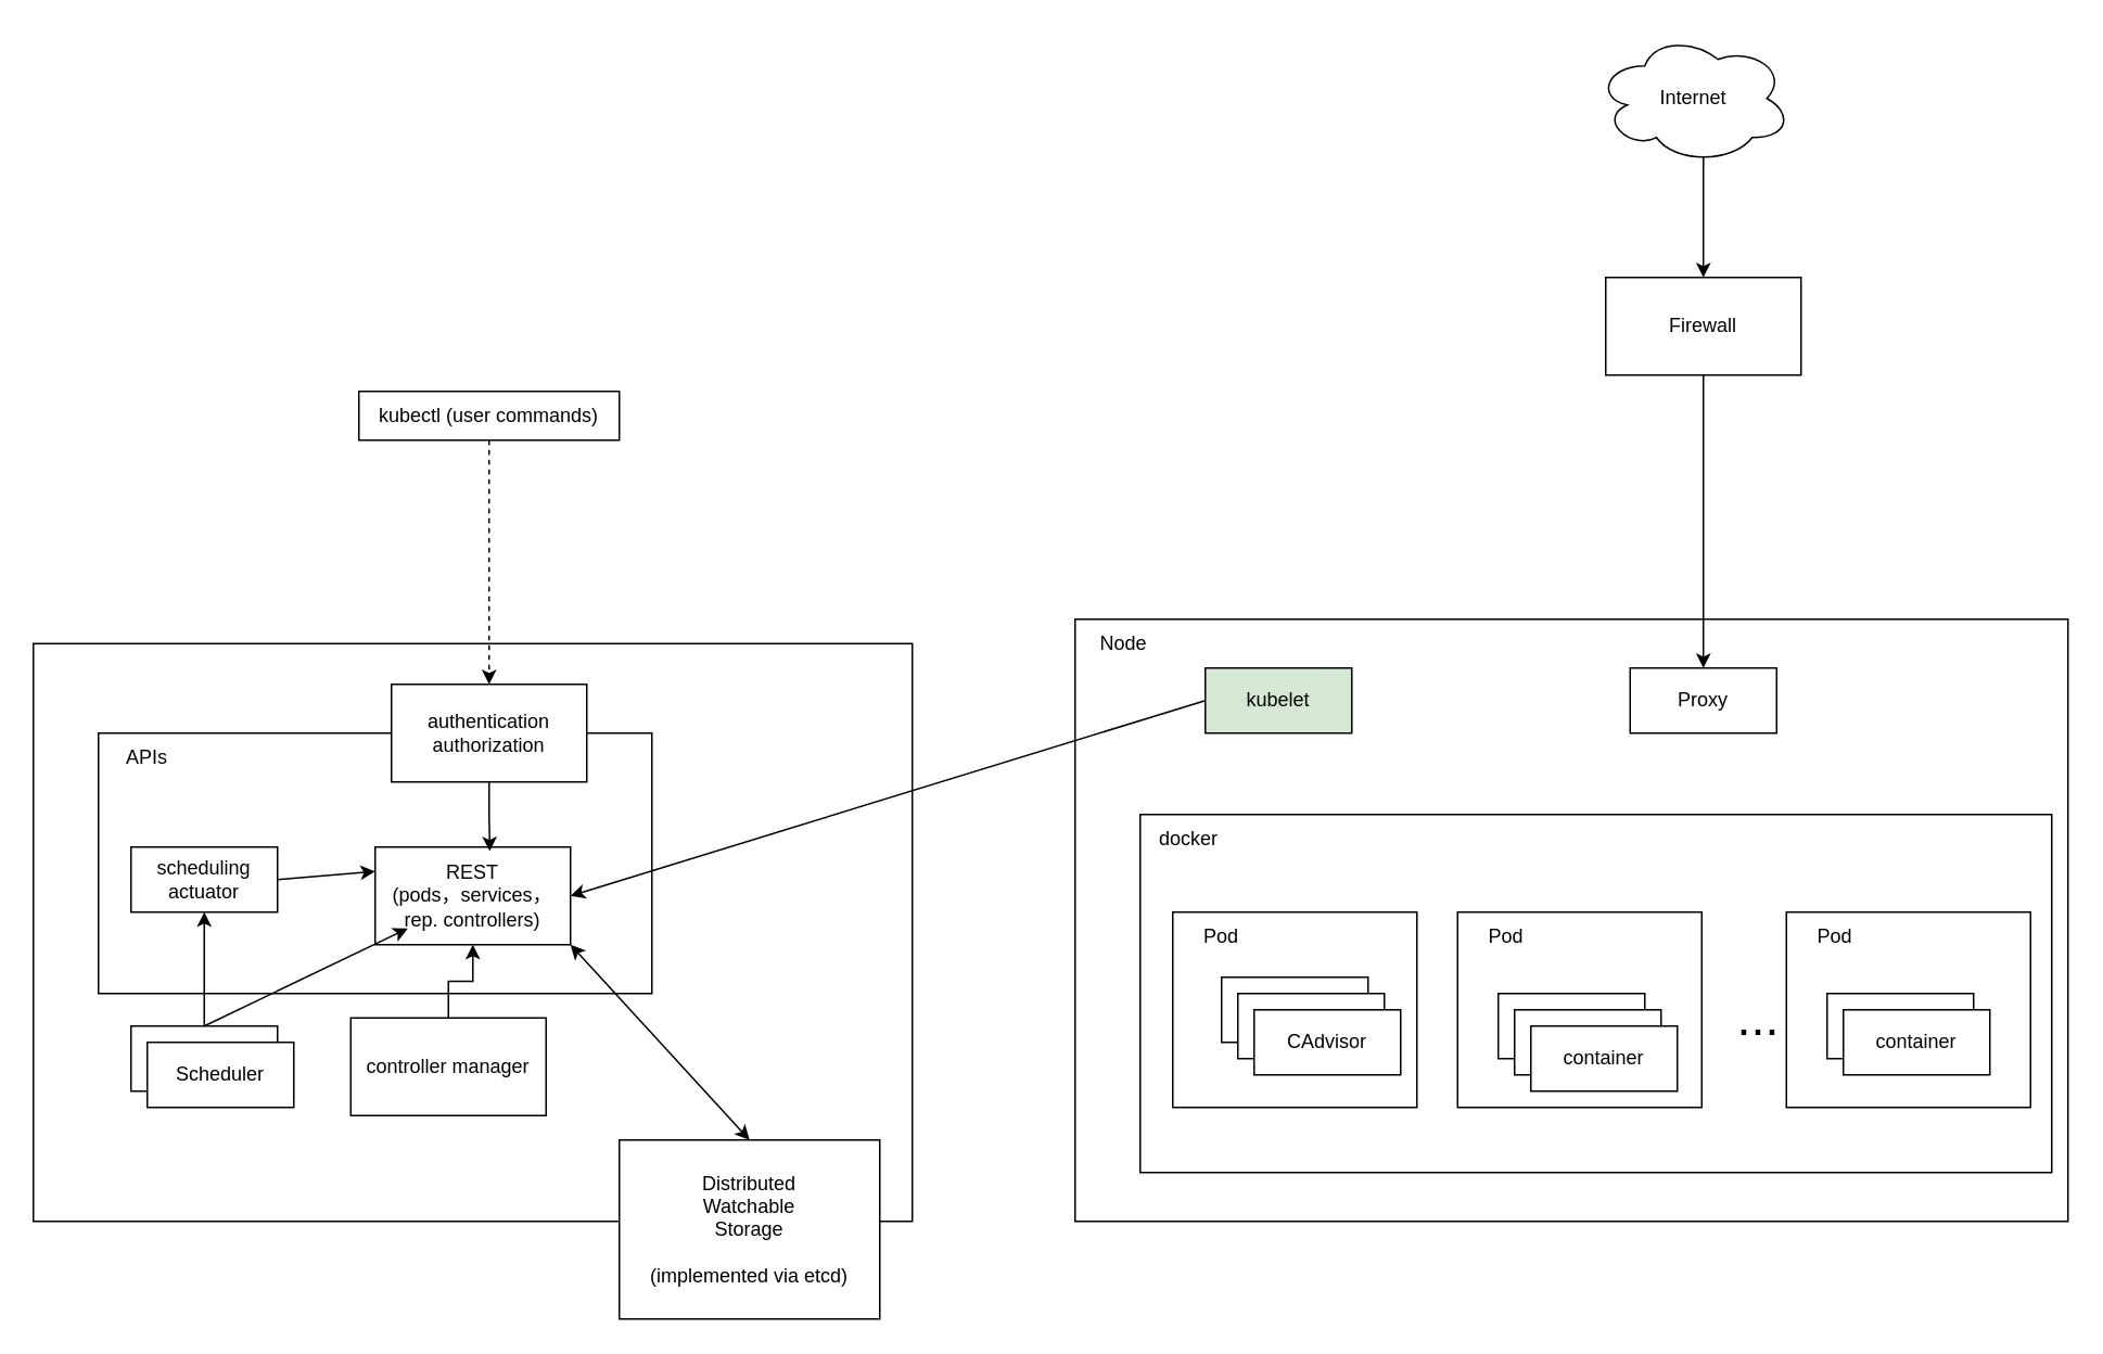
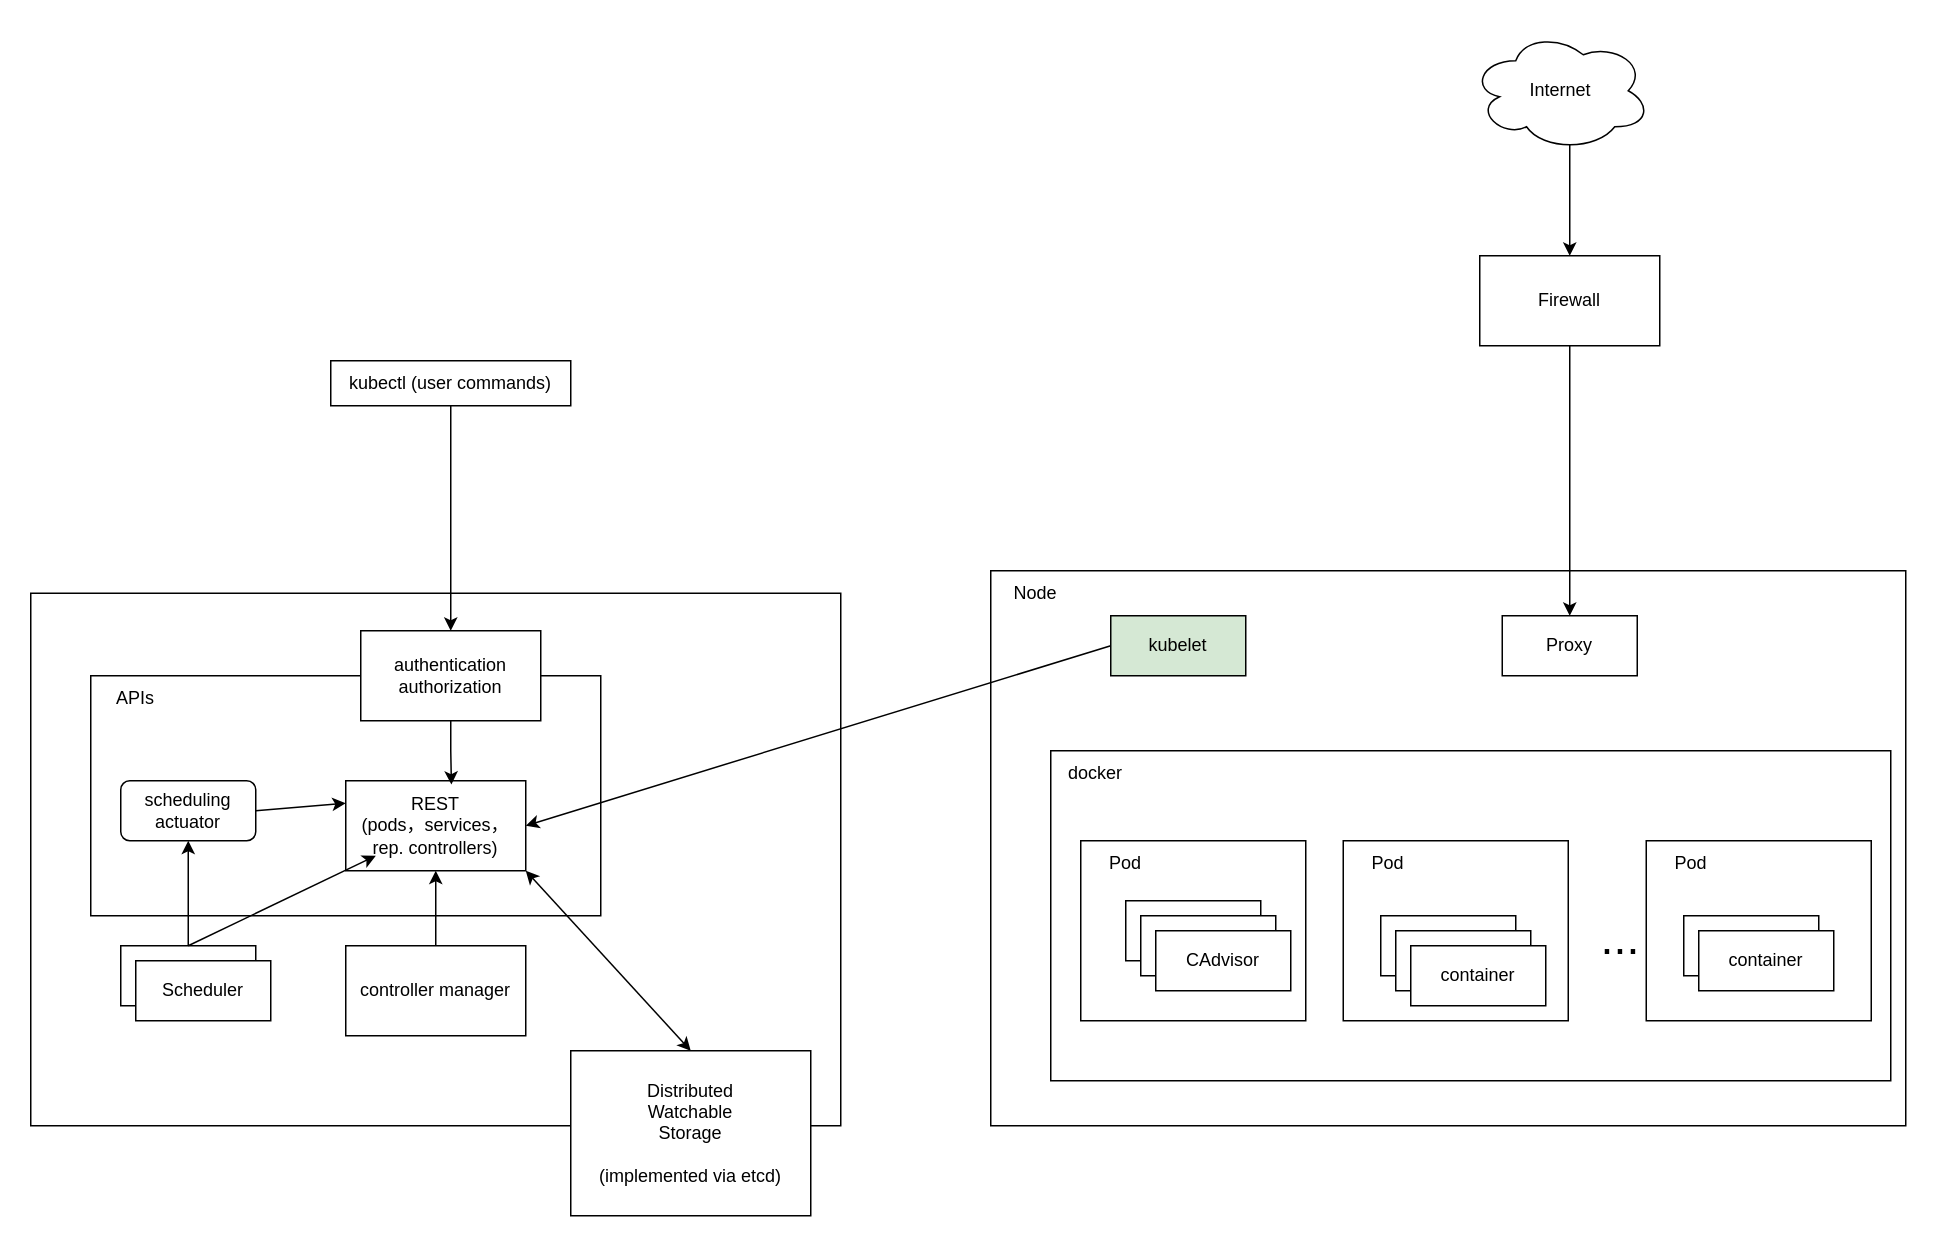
  <mxCell id="0" />
  <mxCell id="1" parent="0" />
  <mxCell id="2" value="" style="rounded=0;whiteSpace=wrap;html=1;" parent="1" vertex="1"><mxGeometry x="660" y="380" width="610" height="370" as="geometry" /></mxCell>
  <mxCell id="3" value="Node" style="text;html=1;align=center;verticalAlign=middle;whiteSpace=wrap;rounded=0;" parent="1" vertex="1"><mxGeometry x="660" y="380" width="60" height="30" as="geometry" /></mxCell>
  <mxCell id="4" value="" style="rounded=0;whiteSpace=wrap;html=1;" parent="1" vertex="1"><mxGeometry x="700" y="500" width="560" height="220" as="geometry" /></mxCell>
  <mxCell id="5" value="docker" style="text;html=1;align=center;verticalAlign=middle;whiteSpace=wrap;rounded=0;" parent="1" vertex="1"><mxGeometry x="700" y="500" width="60" height="30" as="geometry" /></mxCell>
  <mxCell id="6" value="" style="rounded=0;whiteSpace=wrap;html=1;" parent="1" vertex="1"><mxGeometry x="720" y="560" width="150" height="120" as="geometry" /></mxCell>
  <mxCell id="7" value="Pod" style="text;html=1;align=center;verticalAlign=middle;whiteSpace=wrap;rounded=0;" parent="1" vertex="1"><mxGeometry x="720" y="560" width="60" height="30" as="geometry" /></mxCell>
  <mxCell id="8" value="CAdvisor" style="rounded=0;whiteSpace=wrap;html=1;" parent="1" vertex="1"><mxGeometry x="750" y="600" width="90" height="40" as="geometry" /></mxCell>
  <mxCell id="9" value="CAdvisor" style="rounded=0;whiteSpace=wrap;html=1;" parent="1" vertex="1"><mxGeometry x="760" y="610" width="90" height="40" as="geometry" /></mxCell>
  <mxCell id="10" value="CAdvisor" style="rounded=0;whiteSpace=wrap;html=1;" parent="1" vertex="1"><mxGeometry x="770" y="620" width="90" height="40" as="geometry" /></mxCell>
  <mxCell id="11" value="" style="rounded=0;whiteSpace=wrap;html=1;" parent="1" vertex="1"><mxGeometry x="895" y="560" width="150" height="120" as="geometry" /></mxCell>
  <mxCell id="12" value="container" style="rounded=0;whiteSpace=wrap;html=1;" parent="1" vertex="1"><mxGeometry x="920" y="610" width="90" height="40" as="geometry" /></mxCell>
  <mxCell id="13" value="container" style="rounded=0;whiteSpace=wrap;html=1;" parent="1" vertex="1"><mxGeometry x="930" y="620" width="90" height="40" as="geometry" /></mxCell>
  <mxCell id="14" value="container" style="rounded=0;whiteSpace=wrap;html=1;" parent="1" vertex="1"><mxGeometry x="940" y="630" width="90" height="40" as="geometry" /></mxCell>
  <mxCell id="15" value="Pod" style="text;html=1;align=center;verticalAlign=middle;whiteSpace=wrap;rounded=0;" parent="1" vertex="1"><mxGeometry x="895" y="560" width="60" height="30" as="geometry" /></mxCell>
  <mxCell id="16" value="&lt;font style=&quot;font-size: 31px;&quot;&gt;...&lt;/font&gt;" style="text;html=1;align=center;verticalAlign=middle;whiteSpace=wrap;rounded=0;" parent="1" vertex="1"><mxGeometry x="1050" y="610" width="60" height="30" as="geometry" /></mxCell>
  <mxCell id="17" value="" style="rounded=0;whiteSpace=wrap;html=1;" parent="1" vertex="1"><mxGeometry x="1097" y="560" width="150" height="120" as="geometry" /></mxCell>
  <mxCell id="18" value="container" style="rounded=0;whiteSpace=wrap;html=1;" parent="1" vertex="1"><mxGeometry x="1122" y="610" width="90" height="40" as="geometry" /></mxCell>
  <mxCell id="19" value="container" style="rounded=0;whiteSpace=wrap;html=1;" parent="1" vertex="1"><mxGeometry x="1132" y="620" width="90" height="40" as="geometry" /></mxCell>
  <mxCell id="20" value="Pod" style="text;html=1;align=center;verticalAlign=middle;whiteSpace=wrap;rounded=0;" parent="1" vertex="1"><mxGeometry x="1097" y="560" width="60" height="30" as="geometry" /></mxCell>
  <mxCell id="21" value="kubelet" style="rounded=0;whiteSpace=wrap;html=1;fillColor=#d5e8d4;" parent="1" vertex="1"><mxGeometry x="740" y="410" width="90" height="40" as="geometry" /></mxCell>
  <mxCell id="22" value="Proxy" style="rounded=0;whiteSpace=wrap;html=1;" parent="1" vertex="1"><mxGeometry x="1001" y="410" width="90" height="40" as="geometry" /></mxCell>
  <mxCell id="23" value="" style="rounded=0;whiteSpace=wrap;html=1;" parent="1" vertex="1"><mxGeometry x="20" y="395" width="540" height="355" as="geometry" /></mxCell>
  <mxCell id="24" value="" style="rounded=0;whiteSpace=wrap;html=1;" parent="1" vertex="1"><mxGeometry x="60" y="450" width="340" height="160" as="geometry" /></mxCell>
  <mxCell id="25" value="APIs" style="text;html=1;align=center;verticalAlign=middle;whiteSpace=wrap;rounded=0;" parent="1" vertex="1"><mxGeometry x="60" y="450" width="60" height="30" as="geometry" /></mxCell>
  <mxCell id="26" style="edgeStyle=orthogonalEdgeStyle;rounded=0;orthogonalLoop=1;jettySize=auto;html=1;exitX=0.5;exitY=0;exitDx=0;exitDy=0;" parent="1" source="27" target="34" edge="1"><mxGeometry relative="1" as="geometry" /></mxCell>
- <mxCell id="27" value="controller manager" style="rounded=0;whiteSpace=wrap;html=1;" parent="1" vertex="1"><mxGeometry x="215" y="625" width="120" height="60" as="geometry" /></mxCell>
+ <mxCell id="27" value="controller manager" style="rounded=0;whiteSpace=wrap;html=1;" parent="1" vertex="1"><mxGeometry x="230" y="630" width="120" height="60" as="geometry" /></mxCell>
  <mxCell id="28" style="edgeStyle=orthogonalEdgeStyle;rounded=0;orthogonalLoop=1;jettySize=auto;html=1;exitX=0.5;exitY=0;exitDx=0;exitDy=0;entryX=0.5;entryY=1;entryDx=0;entryDy=0;" parent="1" source="29" target="32" edge="1"><mxGeometry relative="1" as="geometry" /></mxCell>
  <mxCell id="29" value="Scheduler" style="rounded=0;whiteSpace=wrap;html=1;" parent="1" vertex="1"><mxGeometry x="80" y="630" width="90" height="40" as="geometry" /></mxCell>
  <mxCell id="30" value="Scheduler" style="rounded=0;whiteSpace=wrap;html=1;" parent="1" vertex="1"><mxGeometry x="90" y="640" width="90" height="40" as="geometry" /></mxCell>
  <mxCell id="31" style="rounded=0;orthogonalLoop=1;jettySize=auto;html=1;exitX=1;exitY=0.5;exitDx=0;exitDy=0;entryX=0;entryY=0.25;entryDx=0;entryDy=0;" parent="1" source="32" target="34" edge="1"><mxGeometry relative="1" as="geometry" /></mxCell>
- <mxCell id="32" value="scheduling&lt;div&gt;actuator&lt;/div&gt;" style="rounded=0;whiteSpace=wrap;html=1;" parent="1" vertex="1"><mxGeometry x="80" y="520" width="90" height="40" as="geometry" /></mxCell>
+ <mxCell id="32" value="scheduling&lt;div&gt;actuator&lt;/div&gt;" style="whiteSpace=wrap;html=1;rounded=1;" parent="1" vertex="1"><mxGeometry x="80" y="520" width="90" height="40" as="geometry" /></mxCell>
  <mxCell id="33" style="rounded=0;orthogonalLoop=1;jettySize=auto;html=1;exitX=1;exitY=1;exitDx=0;exitDy=0;entryX=0.5;entryY=0;entryDx=0;entryDy=0;startArrow=classic;startFill=1;" parent="1" source="34" target="36" edge="1"><mxGeometry relative="1" as="geometry" /></mxCell>
  <mxCell id="34" value="REST&lt;div&gt;(pods，services，&lt;/div&gt;&lt;div&gt;rep. controllers)&lt;/div&gt;" style="rounded=0;whiteSpace=wrap;html=1;" parent="1" vertex="1"><mxGeometry x="230" y="520" width="120" height="60" as="geometry" /></mxCell>
  <mxCell id="35" value="authentication&lt;div&gt;authorization&lt;/div&gt;" style="rounded=0;whiteSpace=wrap;html=1;" parent="1" vertex="1"><mxGeometry x="240" y="420" width="120" height="60" as="geometry" /></mxCell>
  <mxCell id="36" value="Distributed&lt;div&gt;Watchable&lt;/div&gt;&lt;div&gt;Storage&lt;/div&gt;&lt;div&gt;&lt;br&gt;&lt;/div&gt;&lt;div&gt;(implemented via etcd)&lt;/div&gt;" style="rounded=0;whiteSpace=wrap;html=1;" parent="1" vertex="1"><mxGeometry x="380" y="700" width="160" height="110" as="geometry" /></mxCell>
- <mxCell id="37" style="edgeStyle=orthogonalEdgeStyle;rounded=0;orthogonalLoop=1;jettySize=auto;html=1;exitX=0.5;exitY=1;exitDx=0;exitDy=0;entryX=0.5;entryY=0;entryDx=0;entryDy=0;dashed=1;" parent="1" source="38" target="35" edge="1"><mxGeometry relative="1" as="geometry" /></mxCell>
+ <mxCell id="37" style="edgeStyle=orthogonalEdgeStyle;rounded=0;orthogonalLoop=1;jettySize=auto;html=1;exitX=0.5;exitY=1;exitDx=0;exitDy=0;entryX=0.5;entryY=0;entryDx=0;entryDy=0;" parent="1" source="38" target="35" edge="1"><mxGeometry relative="1" as="geometry" /></mxCell>
  <mxCell id="38" value="kubectl (user commands)" style="rounded=0;whiteSpace=wrap;html=1;" parent="1" vertex="1"><mxGeometry x="220" y="240" width="160" height="30" as="geometry" /></mxCell>
  <mxCell id="39" style="rounded=0;orthogonalLoop=1;jettySize=auto;html=1;exitX=0.5;exitY=0;exitDx=0;exitDy=0;entryX=0.167;entryY=0.833;entryDx=0;entryDy=0;entryPerimeter=0;" parent="1" source="29" target="34" edge="1"><mxGeometry relative="1" as="geometry" /></mxCell>
  <mxCell id="40" style="edgeStyle=orthogonalEdgeStyle;rounded=0;orthogonalLoop=1;jettySize=auto;html=1;exitX=0.5;exitY=1;exitDx=0;exitDy=0;entryX=0.587;entryY=0.043;entryDx=0;entryDy=0;entryPerimeter=0;" parent="1" source="35" target="34" edge="1"><mxGeometry relative="1" as="geometry" /></mxCell>
  <mxCell id="41" style="rounded=0;orthogonalLoop=1;jettySize=auto;html=1;exitX=0;exitY=0.5;exitDx=0;exitDy=0;entryX=1;entryY=0.5;entryDx=0;entryDy=0;" parent="1" source="21" target="34" edge="1"><mxGeometry relative="1" as="geometry" /></mxCell>
  <mxCell id="42" style="edgeStyle=orthogonalEdgeStyle;rounded=0;orthogonalLoop=1;jettySize=auto;html=1;exitX=0.5;exitY=1;exitDx=0;exitDy=0;entryX=0.5;entryY=0;entryDx=0;entryDy=0;" parent="1" source="43" target="22" edge="1"><mxGeometry relative="1" as="geometry" /></mxCell>
  <mxCell id="43" value="Firewall" style="rounded=0;whiteSpace=wrap;html=1;" parent="1" vertex="1"><mxGeometry x="986" y="170" width="120" height="60" as="geometry" /></mxCell>
  <mxCell id="44" style="edgeStyle=orthogonalEdgeStyle;rounded=0;orthogonalLoop=1;jettySize=auto;html=1;exitX=0.55;exitY=0.95;exitDx=0;exitDy=0;exitPerimeter=0;" parent="1" source="45" target="43" edge="1"><mxGeometry relative="1" as="geometry" /></mxCell>
  <mxCell id="45" value="Internet" style="ellipse;shape=cloud;whiteSpace=wrap;html=1;" parent="1" vertex="1"><mxGeometry x="980" y="20" width="120" height="80" as="geometry" /></mxCell>
